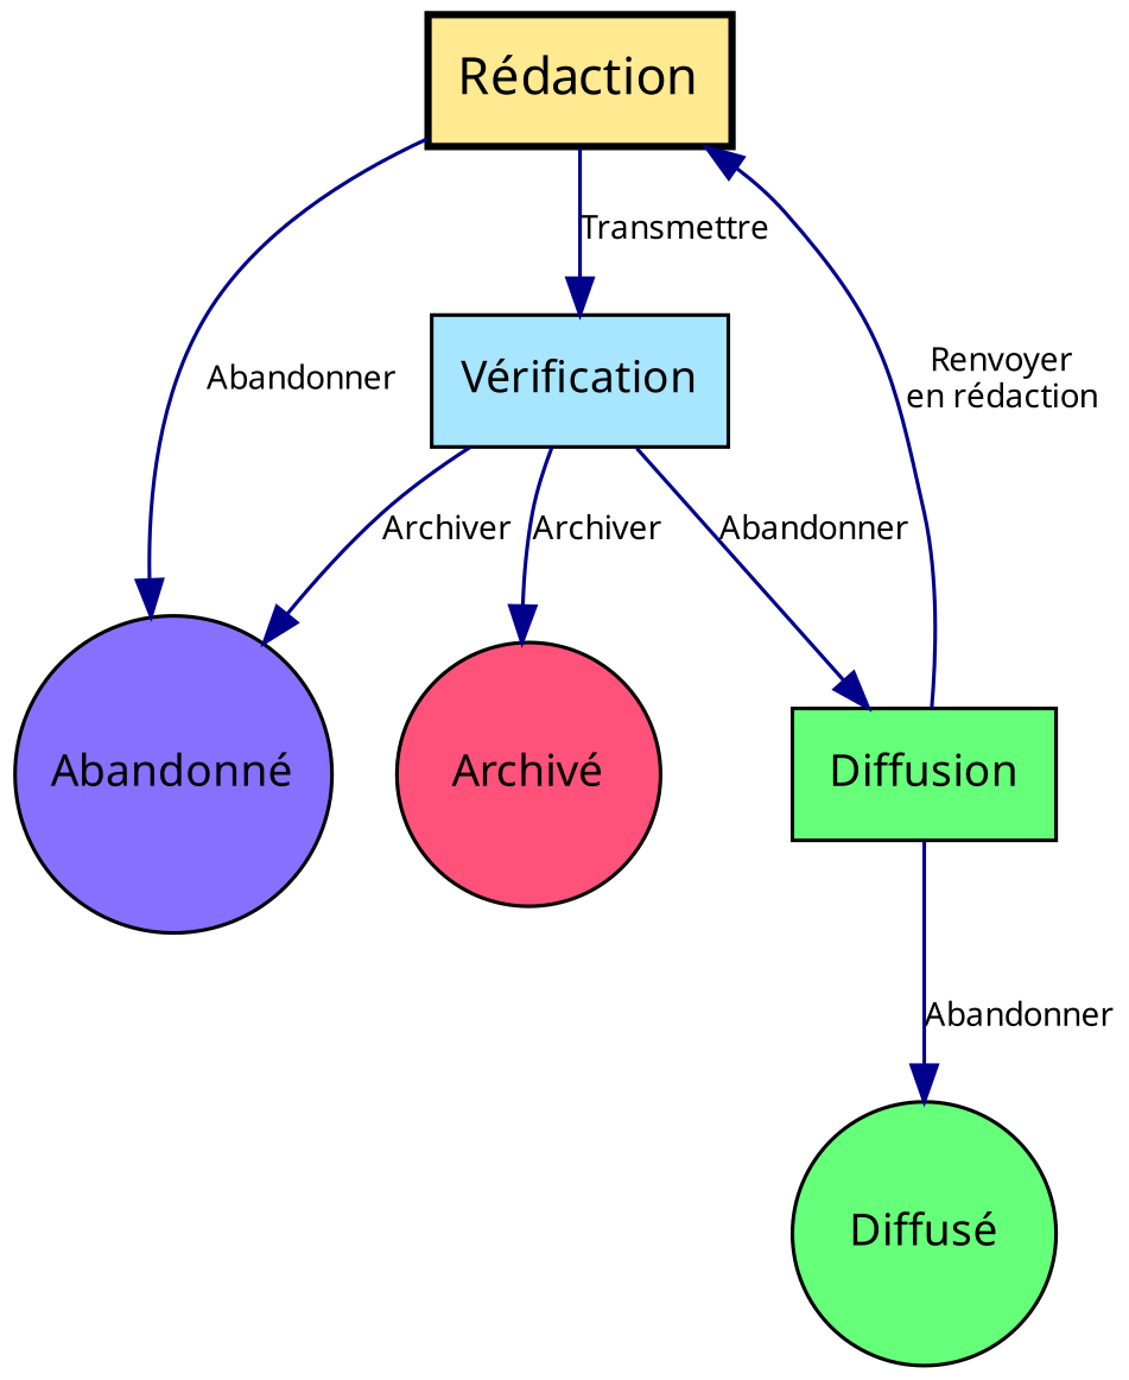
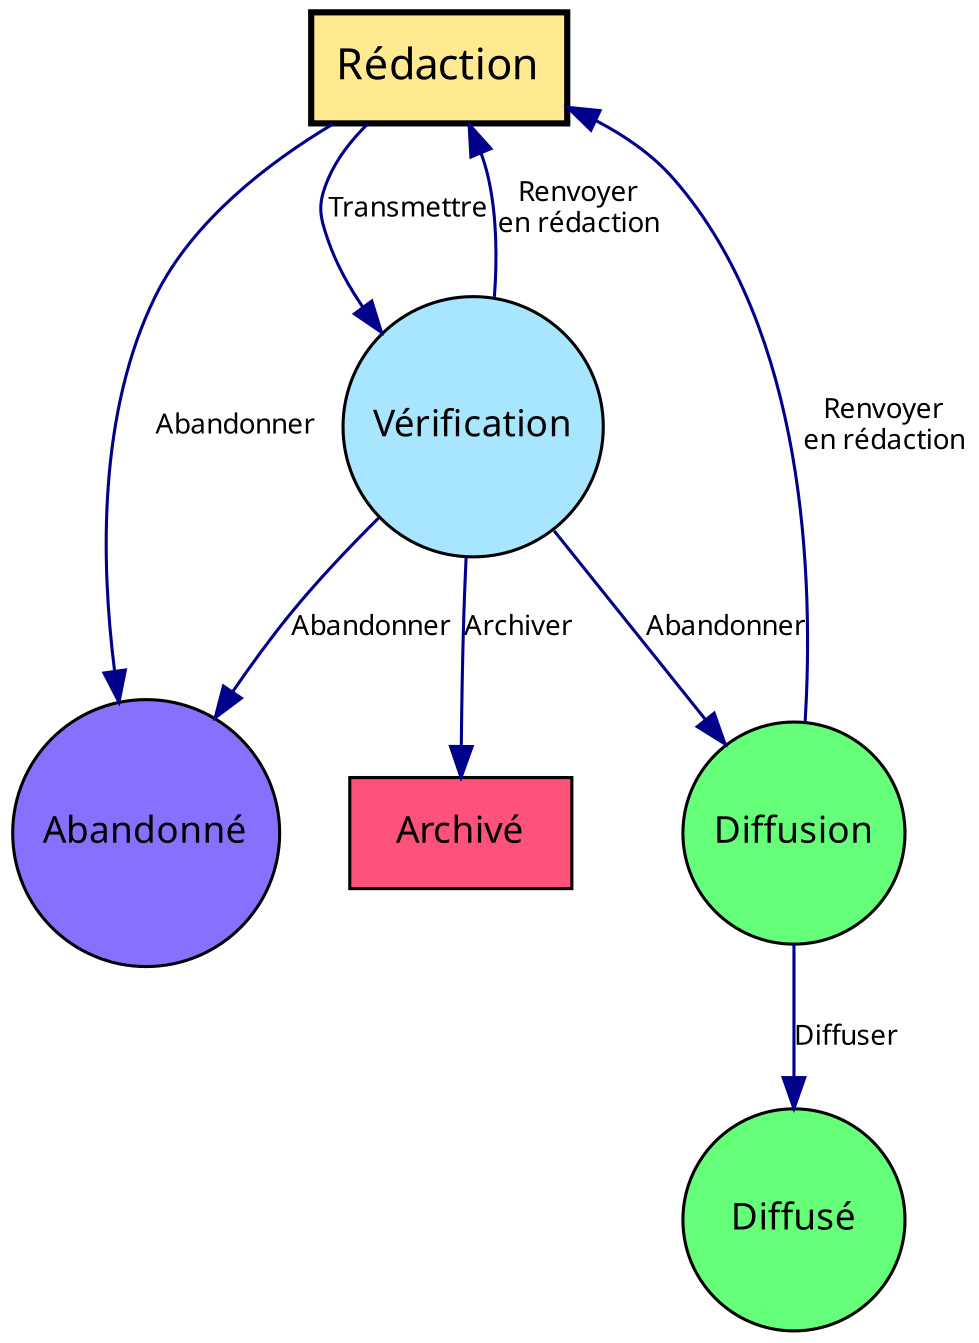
  digraph {
    fontname=sans
    fontsize=9
    rankdir=TB
    splines=true
    node [fillcolor="#66FF7A" fixedsize=false fontname=sans shape=box style=filled fontsize=12]
    edge [color="#00008b" fixedsize=true fontname=sans fontsize=9 labelfontname=sans labelfontsize=6 shape=circle style=filled]
    n1 [fillcolor="#FFE991" label="Rédaction" penwidth=2 width=1.0 fontsize=""]
-   n2 [fillcolor="#A8E5FF" label="Vérification" width=1.0]
+   n2 [fillcolor="#A8E5FF" label="Vérification" shape=circle width=1.0]
    n3 [fillcolor="#8870FF" label="Abandonné" shape=circle width=1.0]
-   n4 [label=Diffusion width=1.0]
-   n5 [fillcolor="#FF527A" label="Archivé" shape=circle width=1.0]
+   n4 [label=Diffusion shape=circle width=1.0]
+   n5 [fillcolor="#FF527A" label="Archivé" width=1.0]
    n6 [label="Diffusé" shape=circle width=1.0]
    subgraph sub_1 {
      rank=1
      n1
    }
    n1 -> n2 [label=Transmettre]
    n1 -> n3 [label=Abandonner]
-   n2 -> n3 [label=Archiver]
+   n2 -> n1 [label="Renvoyer\nen rédaction"]
+   n2 -> n3 [label=Abandonner]
    n2 -> n4 [label=Abandonner]
    n2 -> n5 [label=Archiver]
    n4 -> n1 [label="Renvoyer\nen rédaction"]
-   n4 -> n6 [label=Abandonner]
+   n4 -> n6 [label=Diffuser]
  }
